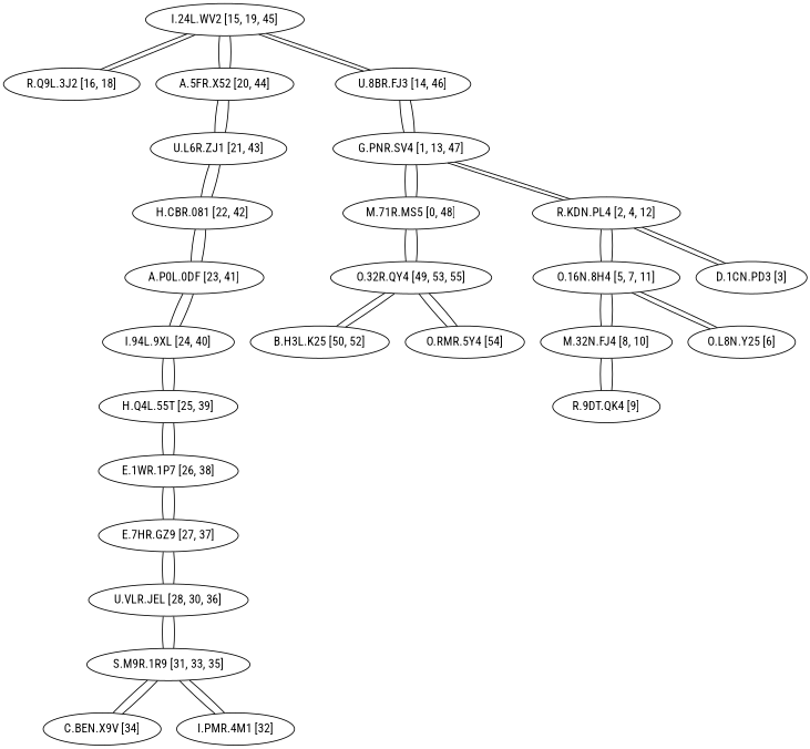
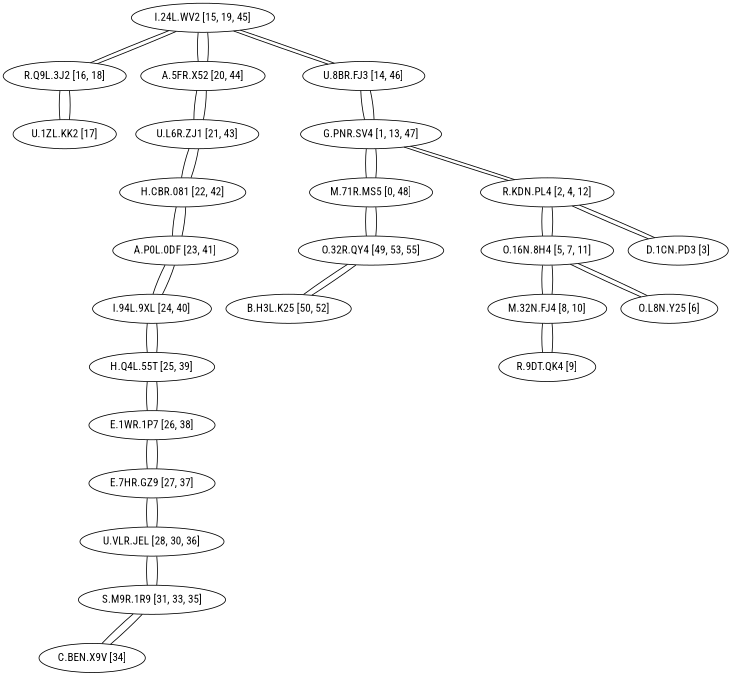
  graph {
    fontname="Roboto Condensed"
    node [fontname="Roboto Condensed"]
    edge [fontname="Roboto Condensed"]
    n1 [label="I.24L.WV2 [15, 19, 45]"]
    n2 [label="R.Q9L.3J2 [16, 18]"]
    n3 [label="A.5FR.X52 [20, 44]"]
    n4 [label="U.8BR.FJ3 [14, 46]"]
+   n5 [label="U.1ZL.KK2 [17]"]
    n6 [label="U.L6R.ZJ1 [21, 43]"]
    n7 [label="G.PNR.SV4 [1, 13, 47]"]
    n8 [label="R.9DT.QK4 [9]"]
    n9 [label="M.32N.FJ4 [8, 10]"]
    n10 [label="O.16N.8H4 [5, 7, 11]"]
    n11 [label="A.P0L.0DF [23, 41]"]
    n12 [label="I.94L.9XL [24, 40]"]
    n13 [label="H.CBR.081 [22, 42]"]
    n14 [label="H.Q4L.55T [25, 39]"]
    n15 [label="M.71R.MS5 [0, 48]"]
    n16 [label="O.32R.QY4 [49, 53, 55]"]
    n17 [label="R.KDN.PL4 [2, 4, 12]"]
    n18 [label="B.H3L.K25 [50, 52]"]
-   n19 [label="O.RMR.5Y4 [54]"]
    n20 [label="U.VLR.JEL [28, 30, 36]"]
    n21 [label="E.7HR.GZ9 [27, 37]"]
    n22 [label="S.M9R.1R9 [31, 33, 35]"]
    n23 [label="E.1WR.1P7 [26, 38]"]
    n24 [label="O.L8N.Y25 [6]"]
    n25 [label="C.BEN.X9V [34]"]
-   n26 [label="I.PMR.4M1 [32]"]
    n27 [label="D.1CN.PD3 [3]"]
    n1 -- n2
    n1 -- n3
    n1 -- n4
    n2 -- n1
+   n2 -- n5
    n3 -- n1
    n3 -- n6
    n4 -- n1
    n4 -- n7
+   n5 -- n2
    n6 -- n3
    n6 -- n13
    n7 -- n4
    n7 -- n15
    n7 -- n17
    n8 -- n9
    n9 -- n8
    n9 -- n10
    n10 -- n9
    n10 -- n17
    n10 -- n24
    n11 -- n12
    n11 -- n13
    n12 -- n11
    n12 -- n14
    n13 -- n6
    n13 -- n11
    n14 -- n12
    n14 -- n23
    n15 -- n7
    n15 -- n16
    n16 -- n15
    n16 -- n18
-   n16 -- n19
    n17 -- n7
    n17 -- n10
    n17 -- n27
    n18 -- n16
-   n19 -- n16
    n20 -- n21
    n20 -- n22
    n21 -- n20
    n21 -- n23
    n22 -- n20
    n22 -- n25
-   n22 -- n26
    n23 -- n14
    n23 -- n21
    n24 -- n10
    n25 -- n22
-   n26 -- n22
    n27 -- n17
  }
